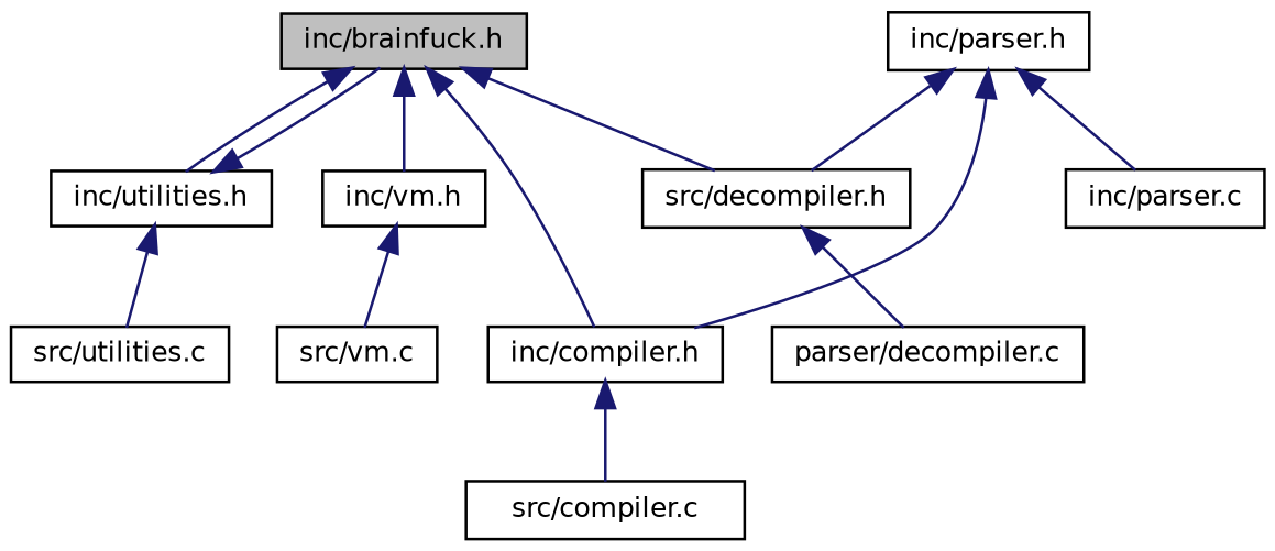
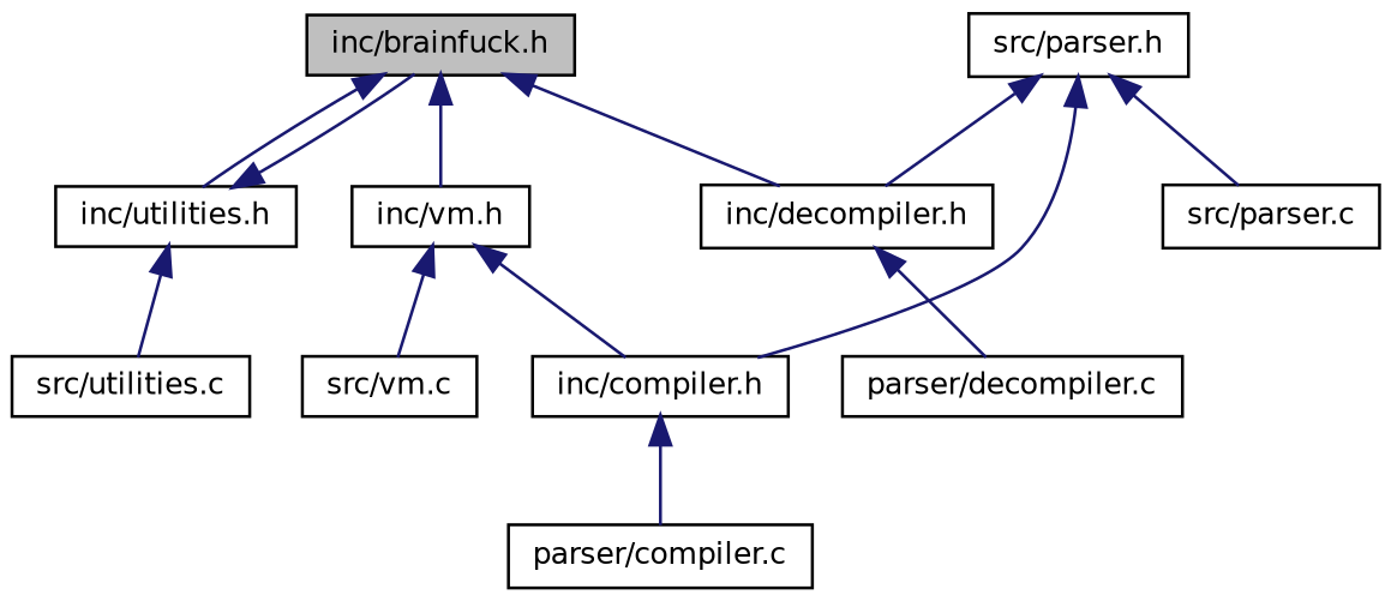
  digraph {
    node [color=black fillcolor=white fontname=Helvetica fontsize=10 shape=record style=filled]
    edge [color=midnightblue dir=back fontname=Helvetica fontsize=10 labelfontname=Helvetica labelfontsize=10 style=solid]
    n1 [fillcolor=grey75 fontcolor=black height=0.2 label="inc/brainfuck.h" width=0.4]
    n2 [height=0.2 label="inc/compiler.h" width=0.4]
-   n3 [height=0.2 label="src/decompiler.h" width=0.4]
+   n3 [height=0.2 label="inc/decompiler.h" width=0.4]
    n4 [height=0.2 label="inc/utilities.h" width=0.4]
    n5 [height=0.2 label="inc/vm.h" width=0.4]
-   n6 [height=0.2 label="src/compiler.c" width=0.4]
+   n6 [height=0.2 label="parser/compiler.c" width=0.4]
    n7 [height=0.2 label="parser/decompiler.c" width=0.4]
-   n8 [height=0.2 label="inc/parser.h" width=0.4]
-   n9 [height=0.2 label="inc/parser.c" width=0.4]
+   n8 [height=0.2 label="src/parser.h" width=0.4]
+   n9 [height=0.2 label="src/parser.c" width=0.4]
    n10 [height=0.2 label="src/utilities.c" width=0.4]
    n11 [height=0.2 label="src/vm.c" width=0.4]
-   n1 -> n2
+   n5 -> n2
    n1 -> n3
    n1 -> n4
    n1 -> n5
    n2 -> n6
    n3 -> n7
    n4 -> n1
    n4 -> n10
    n5 -> n11
    n8 -> n2
    n8 -> n3
    n8 -> n9
  }
